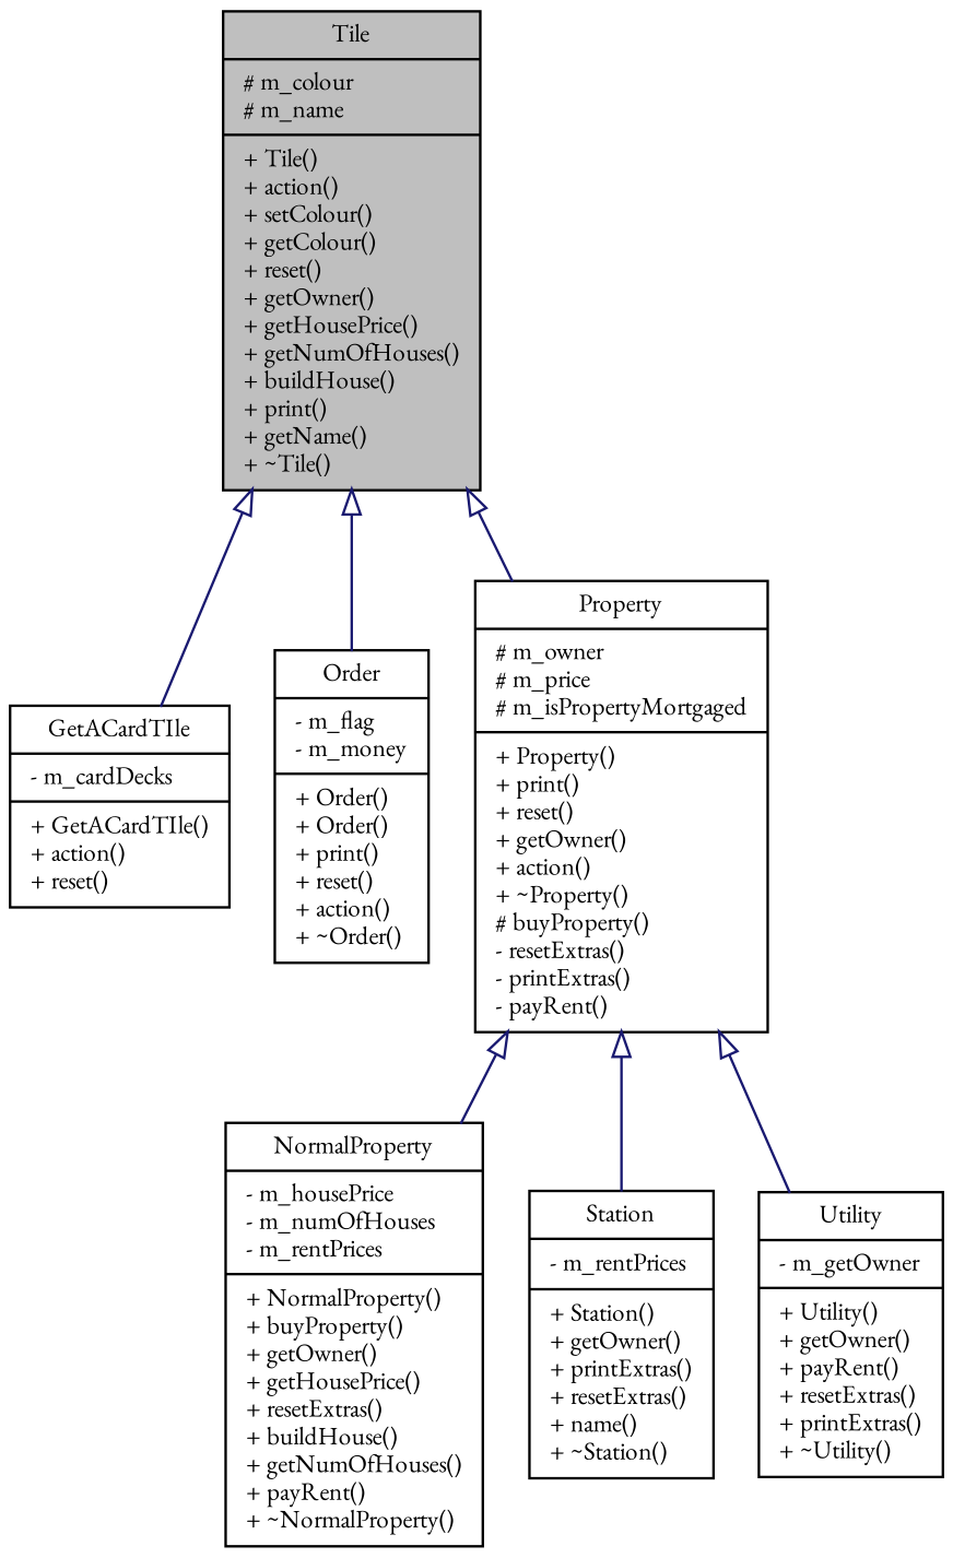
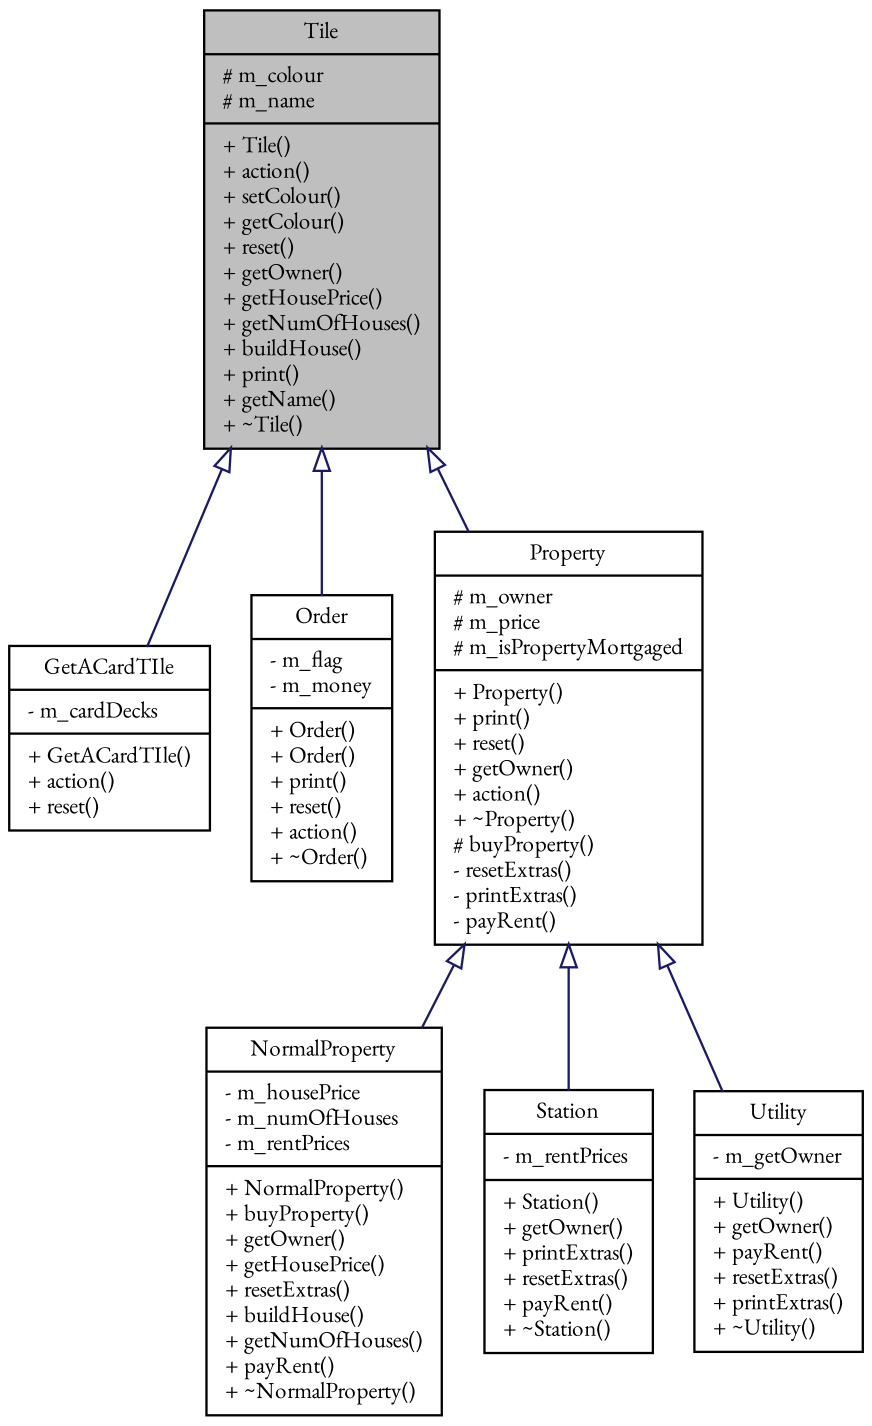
  digraph {
    fontname="EB Garamond"
    node [color=black fillcolor=white fontname="EB Garamond" fontsize=10 shape=record style=filled]
    edge [arrowtail=onormal color=midnightblue dir=back fontname="EB Garamond" fontsize=10 labelfontname=FreeSans labelfontsize=10 style=solid]
    n1 [fillcolor=grey75 fontcolor=black height=0.2 label="{Tile\n|# m_colour\l# m_name\l|+ Tile()\l+ action()\l+ setColour()\l+ getColour()\l+ reset()\l+ getOwner()\l+ getHousePrice()\l+ getNumOfHouses()\l+ buildHouse()\l+ print()\l+ getName()\l+ ~Tile()\l}" width=0.4]
    n2 [height=0.2 label="{GetACardTIle\n|- m_cardDecks\l|+ GetACardTIle()\l+ action()\l+ reset()\l}" width=0.4]
    n3 [height=0.2 label="{Order\n|- m_flag\l- m_money\l|+ Order()\l+ Order()\l+ print()\l+ reset()\l+ action()\l+ ~Order()\l}" width=0.4]
    n4 [height=0.2 label="{Property\n|# m_owner\l# m_price\l# m_isPropertyMortgaged\l|+ Property()\l+ print()\l+ reset()\l+ getOwner()\l+ action()\l+ ~Property()\l# buyProperty()\l- resetExtras()\l- printExtras()\l- payRent()\l}" width=0.4]
    n5 [height=0.2 label="{NormalProperty\n|- m_housePrice\l- m_numOfHouses\l- m_rentPrices\l|+ NormalProperty()\l+ buyProperty()\l+ getOwner()\l+ getHousePrice()\l+ resetExtras()\l+ buildHouse()\l+ getNumOfHouses()\l+ payRent()\l+ ~NormalProperty()\l}" width=0.4]
-   n6 [height=0.2 label="{Station\n|- m_rentPrices\l|+ Station()\l+ getOwner()\l+ printExtras()\l+ resetExtras()\l+ name()\l+ ~Station()\l}" width=0.4]
+   n6 [height=0.2 label="{Station\n|- m_rentPrices\l|+ Station()\l+ getOwner()\l+ printExtras()\l+ resetExtras()\l+ payRent()\l+ ~Station()\l}" width=0.4]
    n7 [height=0.2 label="{Utility\n|- m_getOwner\l|+ Utility()\l+ getOwner()\l+ payRent()\l+ resetExtras()\l+ printExtras()\l+ ~Utility()\l}" width=0.4]
    n1 -> n2
    n1 -> n3
    n1 -> n4
    n4 -> n5
    n4 -> n6
    n4 -> n7
  }
